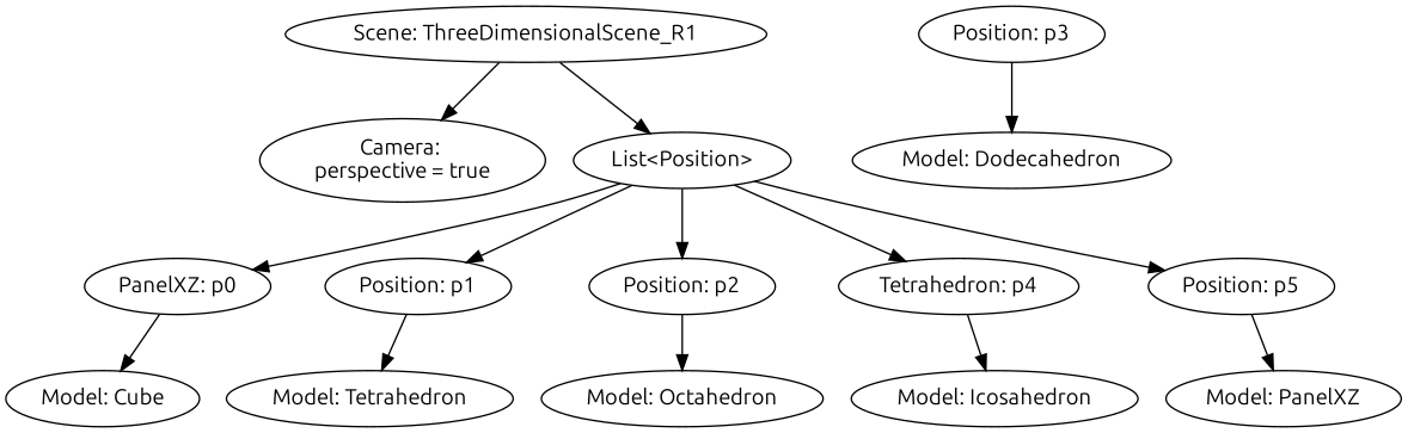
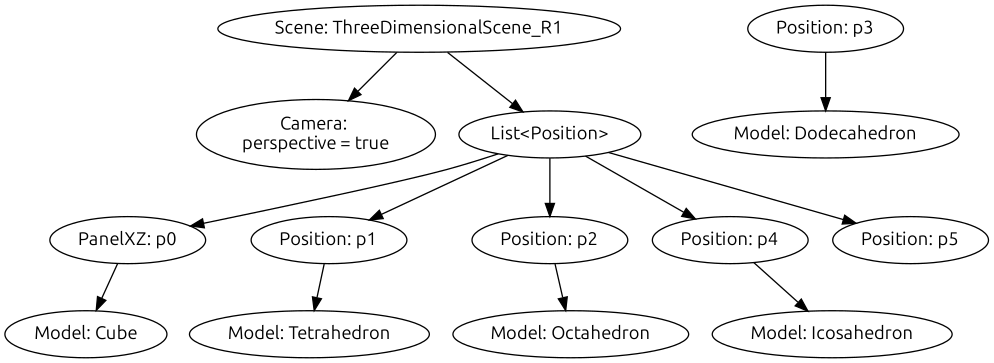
  strict digraph {
    fontname=Ubuntu
    ordering=out
    node [fontname=Ubuntu]
    edge [fontname=Ubuntu]
    n1 [label="Scene: ThreeDimensionalScene_R1"]
    n2 [label="Camera: \nperspective = true"]
    n3 [label="List<Position>"]
    n4 [label="PanelXZ: p0"]
    n5 [label="Position: p1"]
    n6 [label="Position: p2"]
-   n7 [label="Tetrahedron: p4"]
+   n7 [label="Position: p4"]
    n8 [label="Position: p5"]
    n9 [label="Model: Cube"]
    n10 [label="Model: Tetrahedron"]
    n11 [label="Model: Octahedron"]
    n12 [label="Position: p3"]
    n13 [label="Model: Dodecahedron"]
    n14 [label="Model: Icosahedron"]
-   n15 [label="Model: PanelXZ"]
    n1 -> n2
    n1 -> n3
    n3 -> n4
    n3 -> n5
    n3 -> n6
    n3 -> n7
    n3 -> n8
    n4 -> n9
    n5 -> n10
    n6 -> n11
    n7 -> n14
-   n8 -> n15
    n12 -> n13
  }
